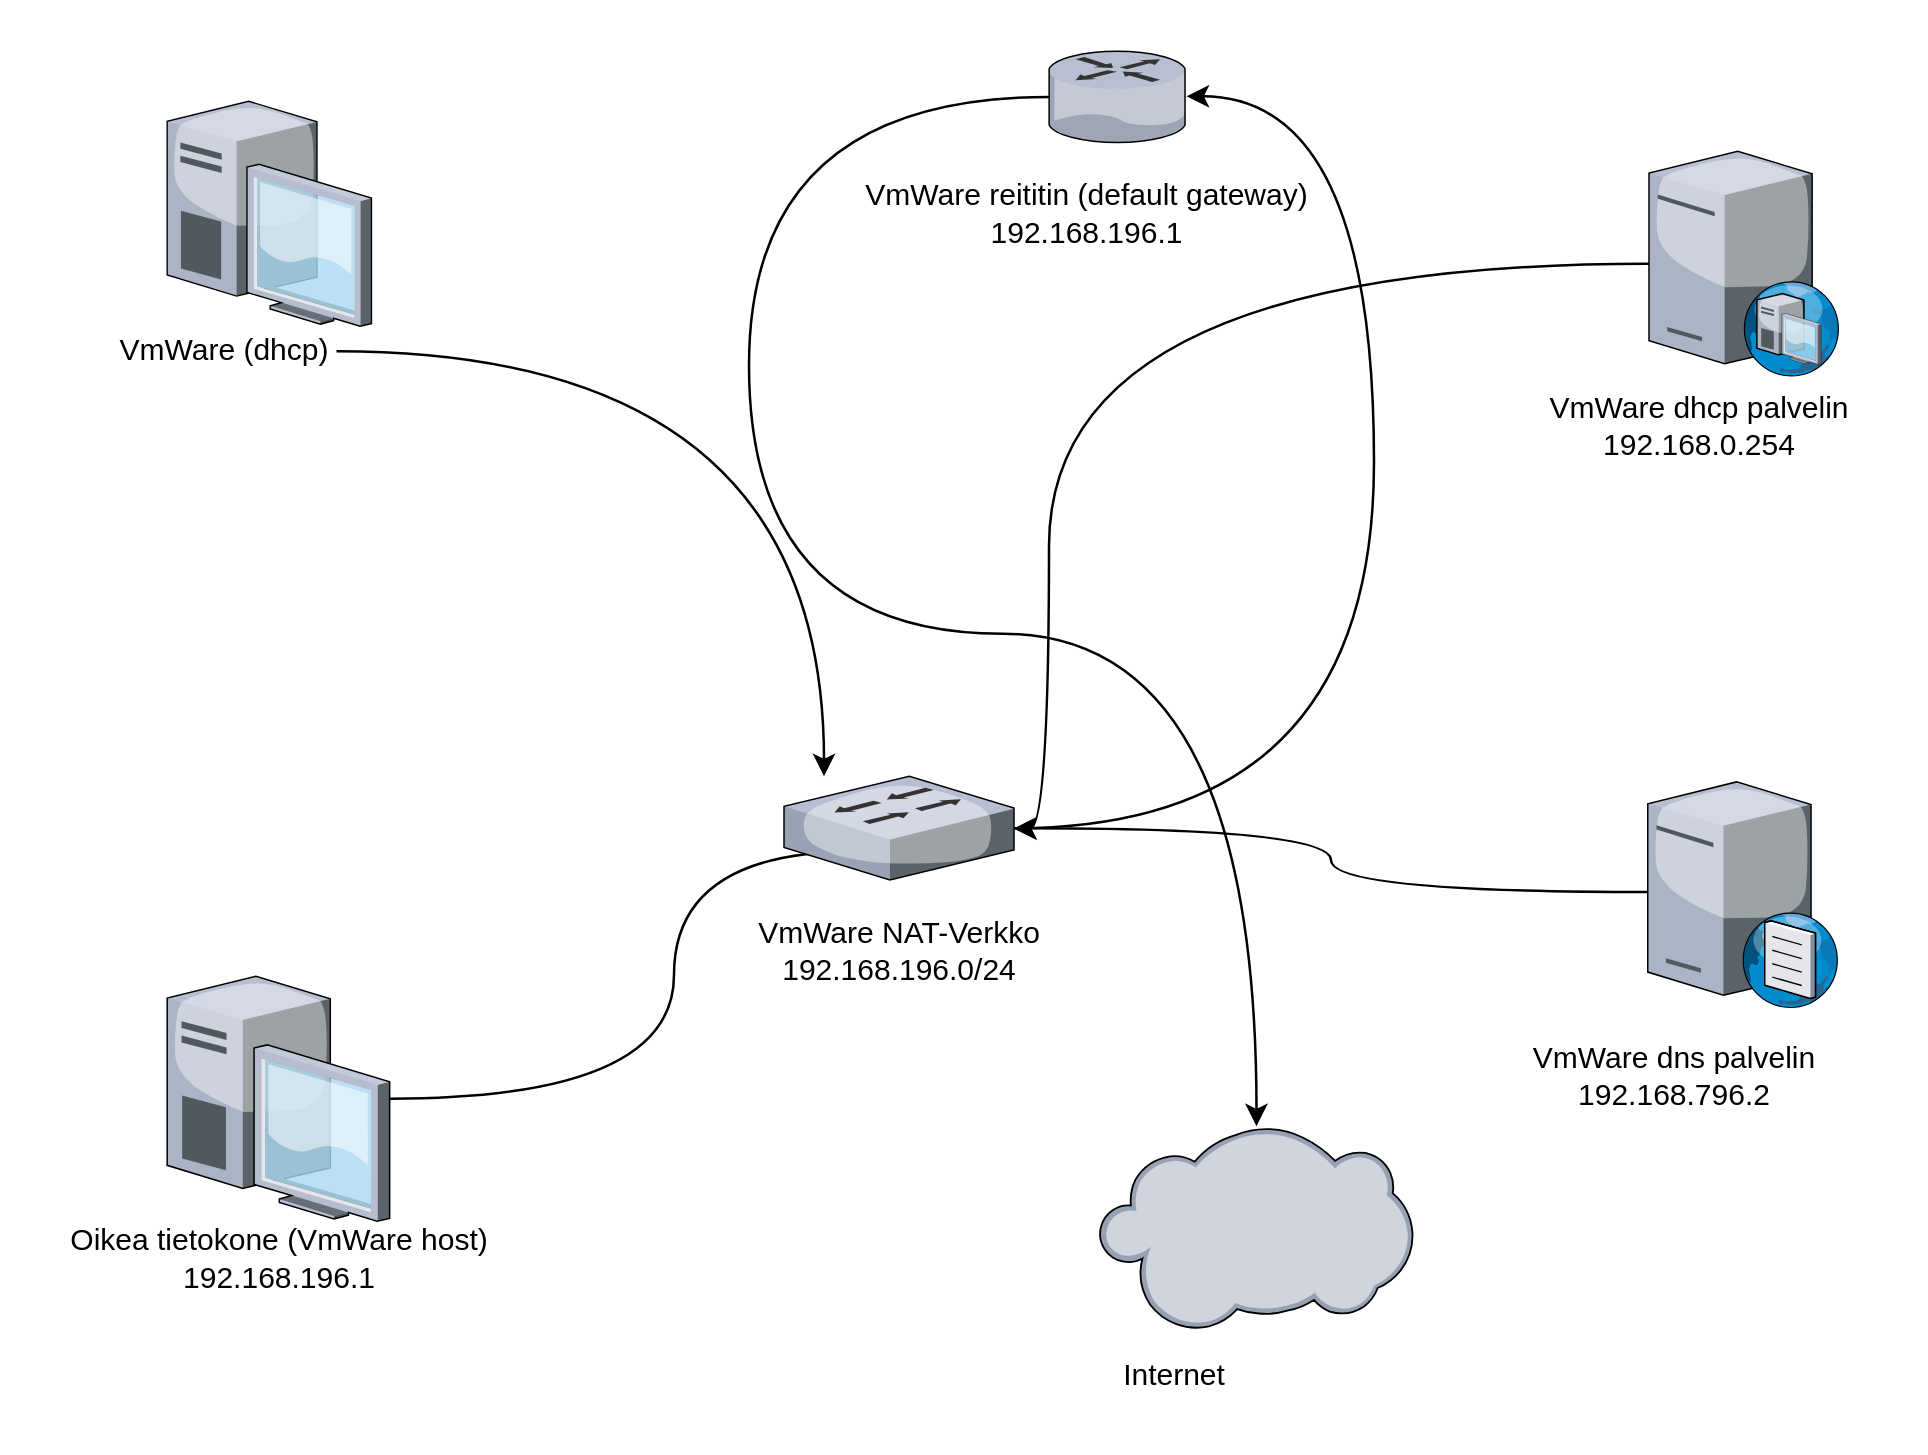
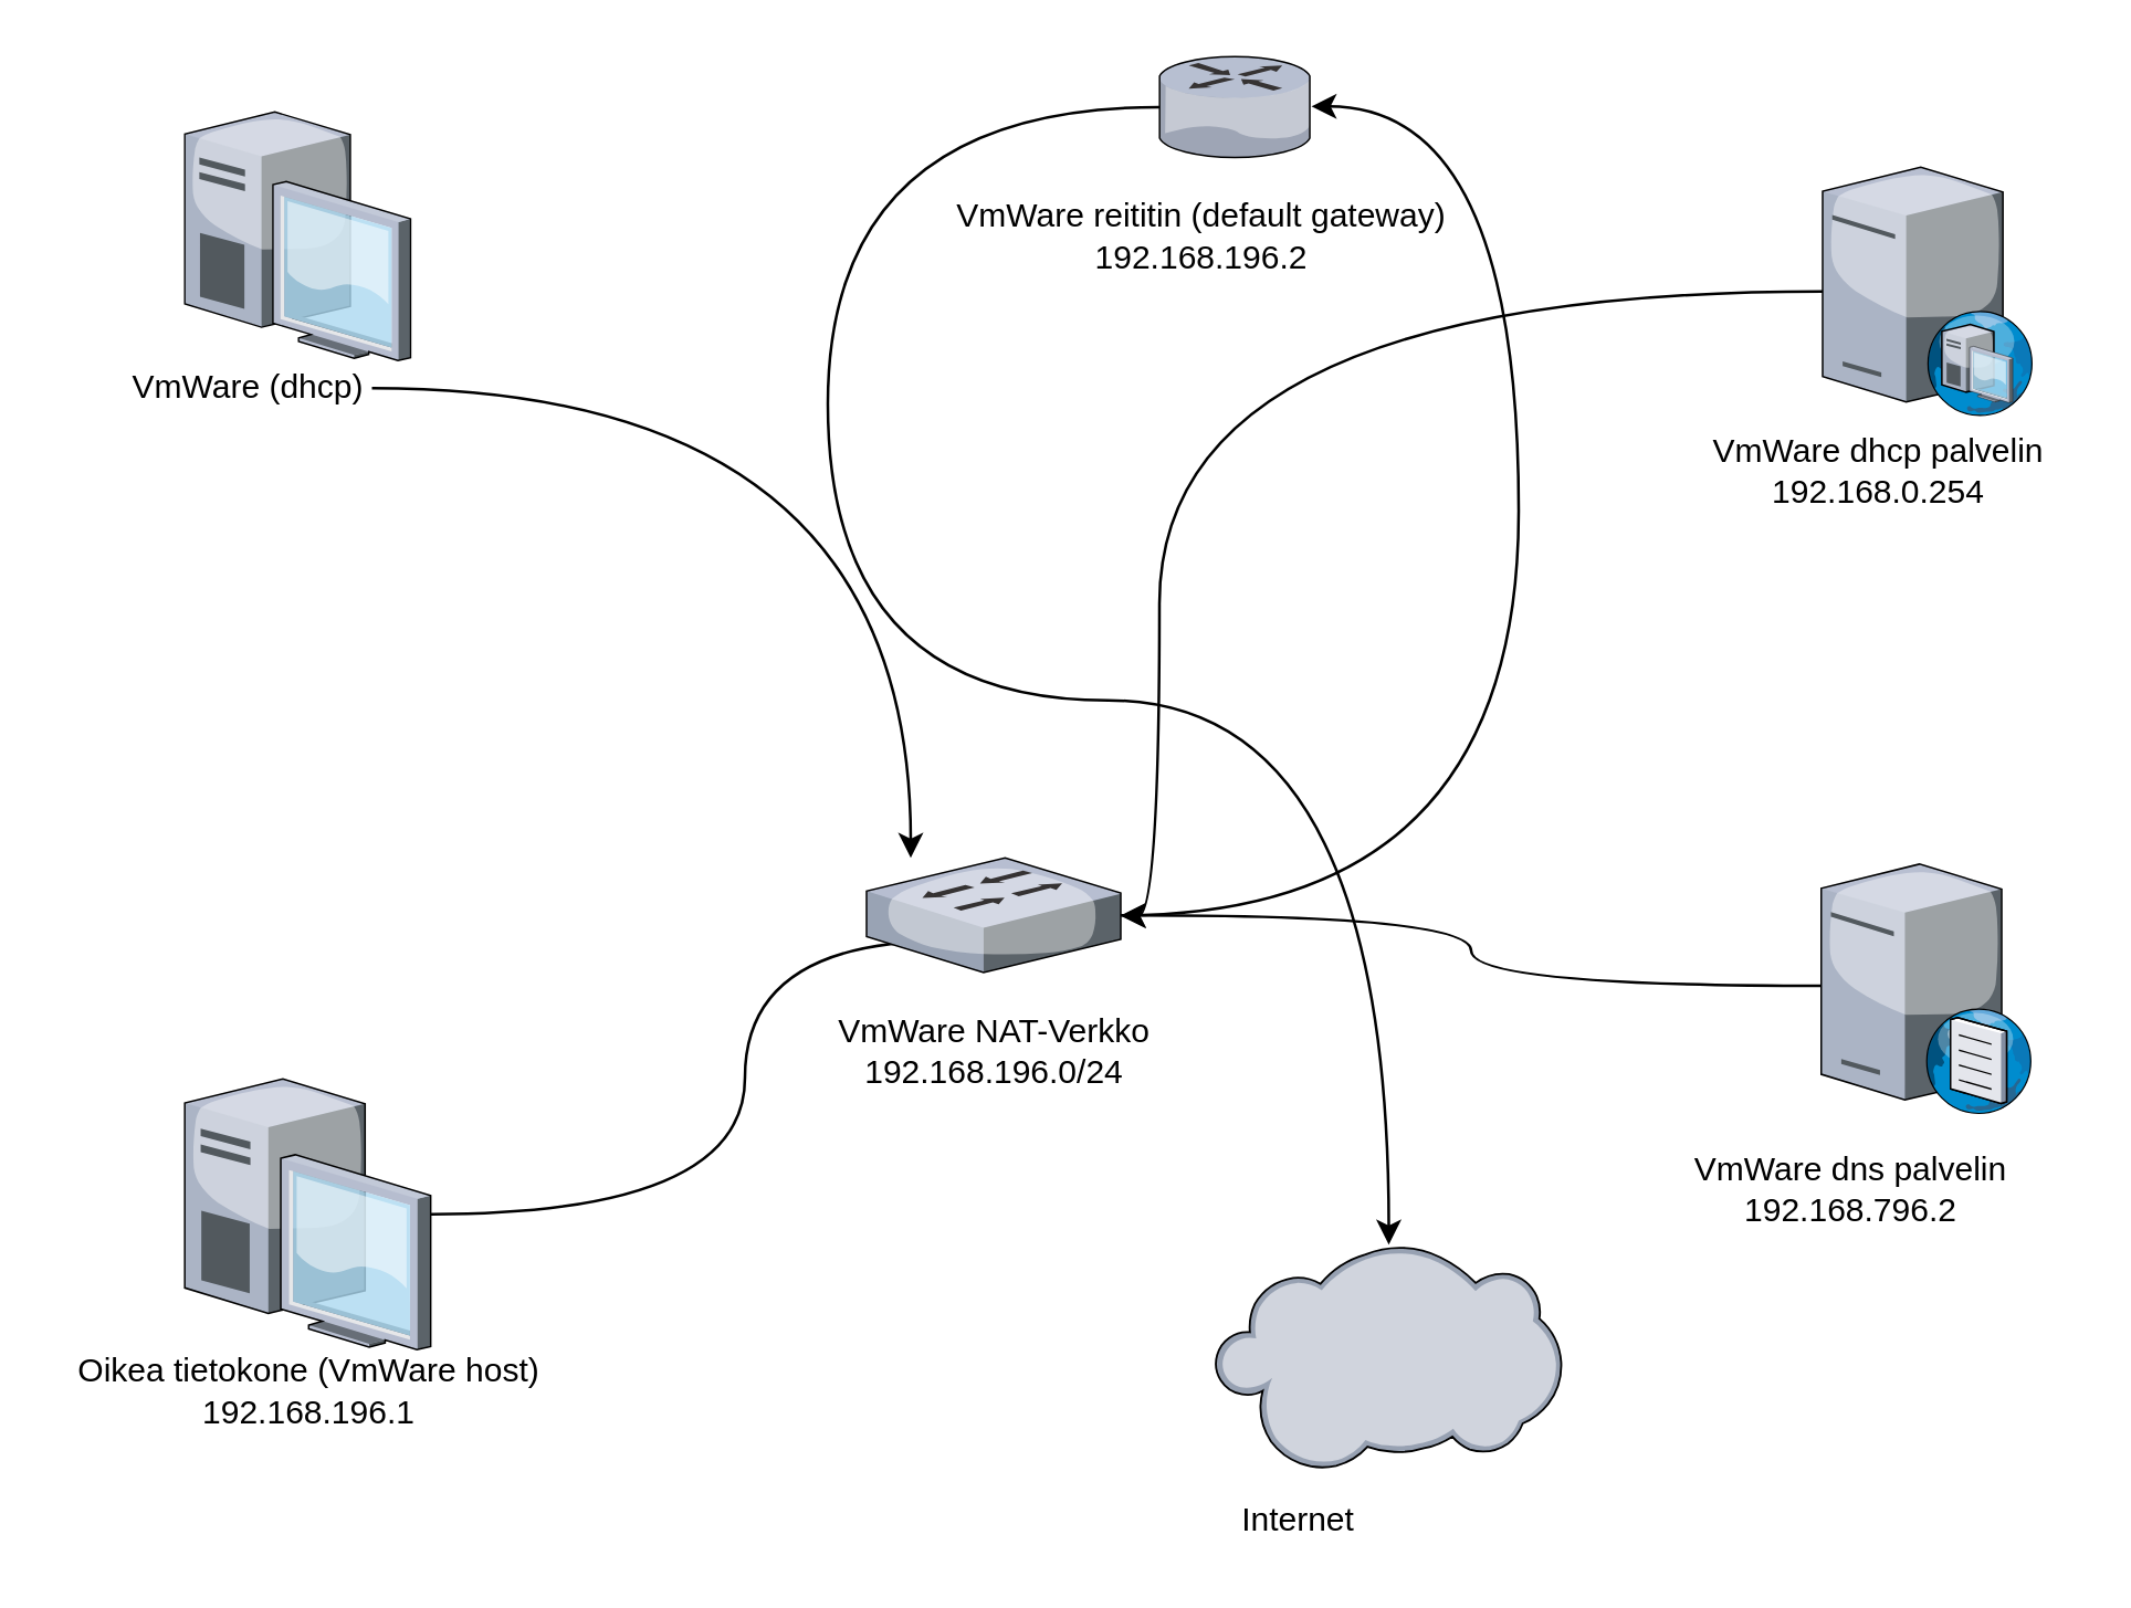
  <mxCell id="0" />
  <mxCell id="1" parent="0" />
  <mxCell id="2" value="" style="verticalLabelPosition=bottom;aspect=fixed;html=1;verticalAlign=top;strokeColor=none;align=center;outlineConnect=0;shape=mxgraph.citrix.desktop;" vertex="1" parent="1"><mxGeometry x="66.27" y="40" width="81.73" height="90" as="geometry" /></mxCell>
  <mxCell id="3" value="" style="verticalLabelPosition=bottom;aspect=fixed;html=1;verticalAlign=top;strokeColor=none;align=center;outlineConnect=0;shape=mxgraph.citrix.cloud;" vertex="1" parent="1"><mxGeometry x="439" y="450" width="125.65" height="82" as="geometry" /></mxCell>
  <mxCell id="4" style="edgeStyle=orthogonalEdgeStyle;curved=1;orthogonalLoop=1;jettySize=auto;html=1;entryX=0.391;entryY=0.723;entryDx=0;entryDy=0;entryPerimeter=0;startFill=0;" edge="1" parent="1" source="5" target="17"><mxGeometry relative="1" as="geometry"><Array as="points"><mxPoint x="269" y="439" /><mxPoint x="269" y="340" /></Array></mxGeometry></mxCell>
  <mxCell id="5" value="" style="verticalLabelPosition=bottom;aspect=fixed;html=1;verticalAlign=top;strokeColor=none;align=center;outlineConnect=0;shape=mxgraph.citrix.desktop;" vertex="1" parent="1"><mxGeometry x="66.27" y="390" width="89" height="98" as="geometry" /></mxCell>
  <mxCell id="6" style="edgeStyle=orthogonalEdgeStyle;orthogonalLoop=1;jettySize=auto;html=1;curved=1;startArrow=none;startFill=0;" edge="1" parent="1" source="7" target="17"><mxGeometry relative="1" as="geometry"><Array as="points"><mxPoint x="329" y="140" /></Array></mxGeometry></mxCell>
  <mxCell id="7" value="VmWare (dhcp)&lt;br&gt;" style="text;html=1;align=center;verticalAlign=middle;resizable=0;points=[];autosize=1;" vertex="1" parent="1"><mxGeometry x="44" y="130" width="90" height="20" as="geometry" /></mxCell>
  <mxCell id="8" value="Oikea tietokone (VmWare host)&lt;br&gt;192.168.196.1&lt;br&gt;" style="text;html=1;align=center;verticalAlign=middle;resizable=0;points=[];autosize=1;" vertex="1" parent="1"><mxGeometry x="20.77" y="488" width="180" height="30" as="geometry" /></mxCell>
  <mxCell id="9" value="VmWare NAT-Verkko&lt;br&gt;192.168.196.0/24&lt;br&gt;" style="text;html=1;align=center;verticalAlign=middle;resizable=0;points=[];autosize=1;" vertex="1" parent="1"><mxGeometry x="294" y="365" width="130" height="30" as="geometry" /></mxCell>
  <mxCell id="10" style="edgeStyle=orthogonalEdgeStyle;curved=1;orthogonalLoop=1;jettySize=auto;html=1;startFill=0;" edge="1" parent="1" source="11" target="17"><mxGeometry relative="1" as="geometry"><Array as="points"><mxPoint x="419" y="105" /><mxPoint x="419" y="331" /></Array></mxGeometry></mxCell>
  <mxCell id="11" value="" style="verticalLabelPosition=bottom;aspect=fixed;html=1;verticalAlign=top;strokeColor=none;align=center;outlineConnect=0;shape=mxgraph.citrix.dhcp_server;" vertex="1" parent="1"><mxGeometry x="659" y="60" width="76" height="90" as="geometry" /></mxCell>
  <mxCell id="12" value="VmWare dhcp palvelin&lt;br&gt;192.168.0.254&lt;br&gt;" style="text;html=1;align=center;verticalAlign=middle;resizable=0;points=[];autosize=1;" vertex="1" parent="1"><mxGeometry x="609" y="155" width="140" height="30" as="geometry" /></mxCell>
  <mxCell id="13" style="edgeStyle=orthogonalEdgeStyle;curved=1;orthogonalLoop=1;jettySize=auto;html=1;startFill=0;" edge="1" parent="1" source="14" target="17"><mxGeometry relative="1" as="geometry" /></mxCell>
  <mxCell id="14" value="" style="verticalLabelPosition=bottom;aspect=fixed;html=1;verticalAlign=top;strokeColor=none;align=center;outlineConnect=0;shape=mxgraph.citrix.dns_server;" vertex="1" parent="1"><mxGeometry x="658.5" y="310" width="76.5" height="92.5" as="geometry" /></mxCell>
  <mxCell id="15" value="VmWare dns palvelin&lt;br&gt;192.168.796.2&lt;br&gt;" style="text;html=1;align=center;verticalAlign=middle;resizable=0;points=[];autosize=1;" vertex="1" parent="1"><mxGeometry x="604" y="415" width="130" height="30" as="geometry" /></mxCell>
  <mxCell id="16" style="edgeStyle=orthogonalEdgeStyle;curved=1;orthogonalLoop=1;jettySize=auto;html=1;startFill=0;" edge="1" parent="1" source="17" target="19"><mxGeometry relative="1" as="geometry"><Array as="points"><mxPoint x="549" y="331" /><mxPoint x="549" y="38" /></Array></mxGeometry></mxCell>
  <mxCell id="17" value="" style="verticalLabelPosition=bottom;aspect=fixed;html=1;verticalAlign=top;strokeColor=none;align=center;outlineConnect=0;shape=mxgraph.citrix.switch;" vertex="1" parent="1"><mxGeometry x="313" y="310" width="92" height="41.5" as="geometry" /></mxCell>
  <mxCell id="18" style="edgeStyle=orthogonalEdgeStyle;curved=1;orthogonalLoop=1;jettySize=auto;html=1;startFill=0;" edge="1" parent="1" source="19" target="3"><mxGeometry relative="1" as="geometry"><Array as="points"><mxPoint x="299" y="38" /><mxPoint x="299" y="253" /><mxPoint x="502" y="253" /></Array></mxGeometry></mxCell>
  <mxCell id="19" value="" style="verticalLabelPosition=bottom;aspect=fixed;html=1;verticalAlign=top;strokeColor=none;align=center;outlineConnect=0;shape=mxgraph.citrix.router;" vertex="1" parent="1"><mxGeometry x="419" y="20" width="55" height="36.5" as="geometry" /></mxCell>
- <mxCell id="20" value="VmWare reititin (default gateway)&lt;br&gt;192.168.196.1&lt;br&gt;" style="text;html=1;align=center;verticalAlign=middle;resizable=0;points=[];autosize=1;" vertex="1" parent="1"><mxGeometry x="339" y="70" width="190" height="30" as="geometry" /></mxCell>
+ <mxCell id="20" value="VmWare reititin (default gateway)&lt;br&gt;192.168.196.2&lt;br&gt;" style="text;html=1;align=center;verticalAlign=middle;resizable=0;points=[];autosize=1;" vertex="1" parent="1"><mxGeometry x="339" y="70" width="190" height="30" as="geometry" /></mxCell>
  <mxCell id="21" value="Internet&lt;br&gt;" style="text;html=1;align=center;verticalAlign=middle;resizable=0;points=[];autosize=1;" vertex="1" parent="1"><mxGeometry x="439" y="540" width="60" height="20" as="geometry" /></mxCell>
